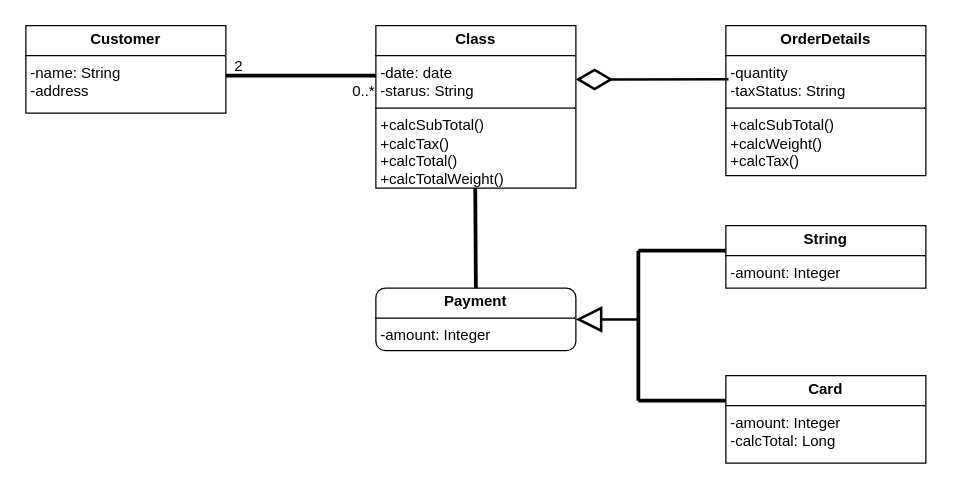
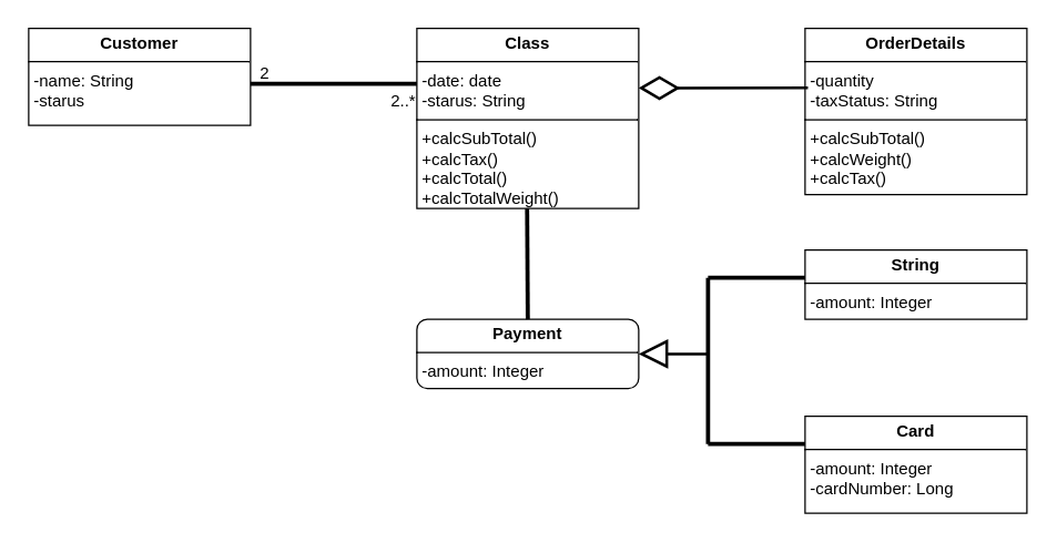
  <mxCell id="0" />
  <mxCell id="1" parent="0" />
- <mxCell id="2" value="&lt;p style=&quot;margin:0px;margin-top:4px;text-align:center;&quot;&gt;&lt;b&gt;Customer&lt;/b&gt;&lt;/p&gt;&lt;hr size=&quot;1&quot; style=&quot;border-style:solid;&quot;&gt;&lt;p style=&quot;margin:0px;margin-left:4px;&quot;&gt;-name: String&lt;/p&gt;&lt;p style=&quot;margin:0px;margin-left:4px;&quot;&gt;-address&lt;/p&gt;&lt;p style=&quot;margin:0px;margin-left:4px;&quot;&gt;&lt;br&gt;&lt;/p&gt;" style="verticalAlign=top;align=left;overflow=fill;html=1;whiteSpace=wrap;" vertex="1" parent="1"><mxGeometry x="20" y="20" width="160" height="70" as="geometry" /></mxCell>
+ <mxCell id="2" value="&lt;p style=&quot;margin:0px;margin-top:4px;text-align:center;&quot;&gt;&lt;b&gt;Customer&lt;/b&gt;&lt;/p&gt;&lt;hr size=&quot;1&quot; style=&quot;border-style:solid;&quot;&gt;&lt;p style=&quot;margin:0px;margin-left:4px;&quot;&gt;-name: String&lt;/p&gt;&lt;p style=&quot;margin:0px;margin-left:4px;&quot;&gt;-starus&lt;/p&gt;&lt;p style=&quot;margin:0px;margin-left:4px;&quot;&gt;&lt;br&gt;&lt;/p&gt;" style="verticalAlign=top;align=left;overflow=fill;html=1;whiteSpace=wrap;" vertex="1" parent="1"><mxGeometry x="20" y="20" width="160" height="70" as="geometry" /></mxCell>
  <mxCell id="3" value="&lt;p style=&quot;margin:0px;margin-top:4px;text-align:center;&quot;&gt;&lt;b&gt;Class&lt;/b&gt;&lt;/p&gt;&lt;hr size=&quot;1&quot; style=&quot;border-style:solid;&quot;&gt;&lt;p style=&quot;margin:0px;margin-left:4px;&quot;&gt;-date: date&lt;/p&gt;&lt;p style=&quot;margin:0px;margin-left:4px;&quot;&gt;-starus: String&lt;/p&gt;&lt;hr size=&quot;1&quot; style=&quot;border-style:solid;&quot;&gt;&lt;p style=&quot;margin:0px;margin-left:4px;&quot;&gt;+calcSubTotal()&lt;/p&gt;&lt;p style=&quot;margin:0px;margin-left:4px;&quot;&gt;+calcTax()&lt;/p&gt;&lt;p style=&quot;margin:0px;margin-left:4px;&quot;&gt;+calcTotal()&lt;/p&gt;&lt;p style=&quot;margin:0px;margin-left:4px;&quot;&gt;+calcTotalWeight()&lt;/p&gt;" style="verticalAlign=top;align=left;overflow=fill;html=1;whiteSpace=wrap;" vertex="1" parent="1"><mxGeometry x="300" y="20" width="160" height="130" as="geometry" /></mxCell>
  <mxCell id="4" value="&lt;p style=&quot;margin:0px;margin-top:4px;text-align:center;&quot;&gt;&lt;b&gt;OrderDetails&lt;/b&gt;&lt;/p&gt;&lt;hr size=&quot;1&quot; style=&quot;border-style:solid;&quot;&gt;&lt;p style=&quot;margin:0px;margin-left:4px;&quot;&gt;-quantity&lt;/p&gt;&lt;p style=&quot;margin:0px;margin-left:4px;&quot;&gt;-taxStatus: String&lt;/p&gt;&lt;hr size=&quot;1&quot; style=&quot;border-style:solid;&quot;&gt;&lt;p style=&quot;margin: 0px 0px 0px 4px;&quot;&gt;+calcSubTotal()&lt;/p&gt;&lt;p style=&quot;margin: 0px 0px 0px 4px;&quot;&gt;+calcWeight()&lt;br&gt;&lt;/p&gt;&lt;p style=&quot;margin: 0px 0px 0px 4px;&quot;&gt;+calcTax()&lt;/p&gt;" style="verticalAlign=top;align=left;overflow=fill;html=1;whiteSpace=wrap;" vertex="1" parent="1"><mxGeometry x="580" y="20" width="160" height="120" as="geometry" /></mxCell>
  <mxCell id="5" value="&lt;p style=&quot;margin:0px;margin-top:4px;text-align:center;&quot;&gt;&lt;b&gt;Payment&lt;/b&gt;&lt;/p&gt;&lt;hr size=&quot;1&quot; style=&quot;border-style:solid;&quot;&gt;&lt;p style=&quot;margin:0px;margin-left:4px;&quot;&gt;-amount: Integer&lt;br&gt;&lt;/p&gt;&lt;p style=&quot;margin:0px;margin-left:4px;&quot;&gt;&lt;br&gt;&lt;/p&gt;" style="verticalAlign=top;align=left;overflow=fill;html=1;whiteSpace=wrap;rounded=1;" vertex="1" parent="1"><mxGeometry x="300" y="230" width="160" height="50" as="geometry" /></mxCell>
  <mxCell id="6" value="&lt;p style=&quot;margin:0px;margin-top:4px;text-align:center;&quot;&gt;&lt;b&gt;String&lt;/b&gt;&lt;/p&gt;&lt;hr size=&quot;1&quot; style=&quot;border-style:solid;&quot;&gt;&lt;p style=&quot;margin:0px;margin-left:4px;&quot;&gt;-amount: Integer&lt;br&gt;&lt;/p&gt;&lt;p style=&quot;margin:0px;margin-left:4px;&quot;&gt;&lt;br&gt;&lt;/p&gt;" style="verticalAlign=top;align=left;overflow=fill;html=1;whiteSpace=wrap;" vertex="1" parent="1"><mxGeometry x="580" y="180" width="160" height="50" as="geometry" /></mxCell>
- <mxCell id="7" value="&lt;p style=&quot;margin:0px;margin-top:4px;text-align:center;&quot;&gt;&lt;b&gt;Card&lt;/b&gt;&lt;/p&gt;&lt;hr size=&quot;1&quot; style=&quot;border-style:solid;&quot;&gt;&lt;p style=&quot;margin:0px;margin-left:4px;&quot;&gt;-amount: Integer&lt;br&gt;&lt;/p&gt;&lt;p style=&quot;margin:0px;margin-left:4px;&quot;&gt;-calcTotal: Long&lt;/p&gt;&lt;p style=&quot;margin:0px;margin-left:4px;&quot;&gt;&lt;br&gt;&lt;/p&gt;" style="verticalAlign=top;align=left;overflow=fill;html=1;whiteSpace=wrap;" vertex="1" parent="1"><mxGeometry x="580" y="300" width="160" height="70" as="geometry" /></mxCell>
+ <mxCell id="7" value="&lt;p style=&quot;margin:0px;margin-top:4px;text-align:center;&quot;&gt;&lt;b&gt;Card&lt;/b&gt;&lt;/p&gt;&lt;hr size=&quot;1&quot; style=&quot;border-style:solid;&quot;&gt;&lt;p style=&quot;margin:0px;margin-left:4px;&quot;&gt;-amount: Integer&lt;br&gt;&lt;/p&gt;&lt;p style=&quot;margin:0px;margin-left:4px;&quot;&gt;-cardNumber: Long&lt;/p&gt;&lt;p style=&quot;margin:0px;margin-left:4px;&quot;&gt;&lt;br&gt;&lt;/p&gt;" style="verticalAlign=top;align=left;overflow=fill;html=1;whiteSpace=wrap;" vertex="1" parent="1"><mxGeometry x="580" y="300" width="160" height="70" as="geometry" /></mxCell>
  <mxCell id="8" value="" style="endArrow=diamondThin;endFill=0;endSize=24;html=1;rounded=0;exitX=0.013;exitY=0.358;exitDx=0;exitDy=0;entryX=1;entryY=0.331;entryDx=0;entryDy=0;entryPerimeter=0;exitPerimeter=0;strokeWidth=2;" edge="1" parent="1" source="4" target="3"><mxGeometry width="160" relative="1" as="geometry"><mxPoint x="470" y="-30" as="sourcePoint" /><mxPoint x="600.08" y="-29.98" as="targetPoint" /></mxGeometry></mxCell>
  <mxCell id="9" value="" style="html=1;verticalAlign=bottom;endArrow=block;curved=0;rounded=0;entryX=1;entryY=0.5;entryDx=0;entryDy=0;endSize=16;endFill=0;strokeWidth=2;" edge="1" parent="1" target="5"><mxGeometry x="0.25" y="20" width="80" relative="1" as="geometry"><mxPoint x="510" y="255" as="sourcePoint" /><mxPoint x="530" y="310" as="targetPoint" /><mxPoint as="offset" /></mxGeometry></mxCell>
  <mxCell id="10" value="" style="endArrow=none;startArrow=none;endFill=0;startFill=0;endSize=8;html=1;verticalAlign=bottom;labelBackgroundColor=none;strokeWidth=3;rounded=0;" edge="1" parent="1"><mxGeometry width="160" relative="1" as="geometry"><mxPoint x="510" y="200" as="sourcePoint" /><mxPoint x="580" y="200" as="targetPoint" /></mxGeometry></mxCell>
  <mxCell id="11" value="" style="endArrow=none;startArrow=none;endFill=0;startFill=0;endSize=8;html=1;verticalAlign=bottom;labelBackgroundColor=none;strokeWidth=3;rounded=0;" edge="1" parent="1"><mxGeometry width="160" relative="1" as="geometry"><mxPoint x="510" y="320" as="sourcePoint" /><mxPoint x="580" y="320" as="targetPoint" /></mxGeometry></mxCell>
  <mxCell id="12" value="" style="endArrow=none;startArrow=none;endFill=0;startFill=0;endSize=8;html=1;verticalAlign=bottom;labelBackgroundColor=none;strokeWidth=3;rounded=0;" edge="1" parent="1"><mxGeometry width="160" relative="1" as="geometry"><mxPoint x="510" y="200" as="sourcePoint" /><mxPoint x="510" y="320" as="targetPoint" /></mxGeometry></mxCell>
  <mxCell id="13" value="" style="endArrow=none;startArrow=none;endFill=0;startFill=0;endSize=8;html=1;verticalAlign=bottom;labelBackgroundColor=none;strokeWidth=3;rounded=0;entryX=0.5;entryY=0;entryDx=0;entryDy=0;" edge="1" parent="1" target="5"><mxGeometry width="160" relative="1" as="geometry"><mxPoint x="379.5" y="150" as="sourcePoint" /><mxPoint x="380" y="220" as="targetPoint" /></mxGeometry></mxCell>
  <mxCell id="14" value="" style="endArrow=none;startArrow=none;endFill=0;startFill=0;endSize=8;html=1;verticalAlign=bottom;labelBackgroundColor=none;strokeWidth=3;rounded=0;" edge="1" parent="1"><mxGeometry width="160" relative="1" as="geometry"><mxPoint x="180" y="60" as="sourcePoint" /><mxPoint x="300" y="60" as="targetPoint" /></mxGeometry></mxCell>
  <mxCell id="15" value="2" style="text;html=1;align=center;verticalAlign=middle;resizable=0;points=[];autosize=1;strokeColor=none;fillColor=none;" vertex="1" parent="1"><mxGeometry x="175" y="38" width="30" height="30" as="geometry" /></mxCell>
- <mxCell id="16" value="0..*" style="text;html=1;align=center;verticalAlign=middle;resizable=0;points=[];autosize=1;strokeColor=none;fillColor=none;" vertex="1" parent="1"><mxGeometry x="270" y="58" width="40" height="30" as="geometry" /></mxCell>
+ <mxCell id="16" value="2..*" style="text;html=1;align=center;verticalAlign=middle;resizable=0;points=[];autosize=1;strokeColor=none;fillColor=none;" vertex="1" parent="1"><mxGeometry x="270" y="58" width="40" height="30" as="geometry" /></mxCell>
